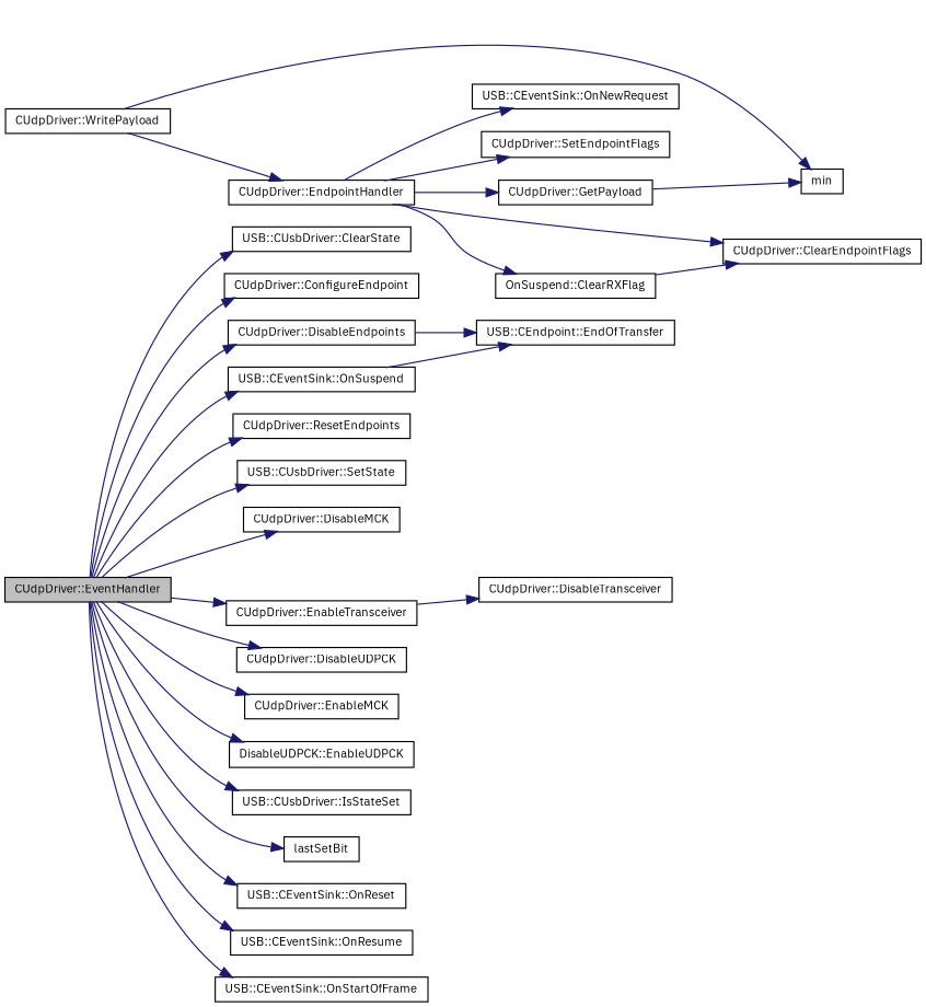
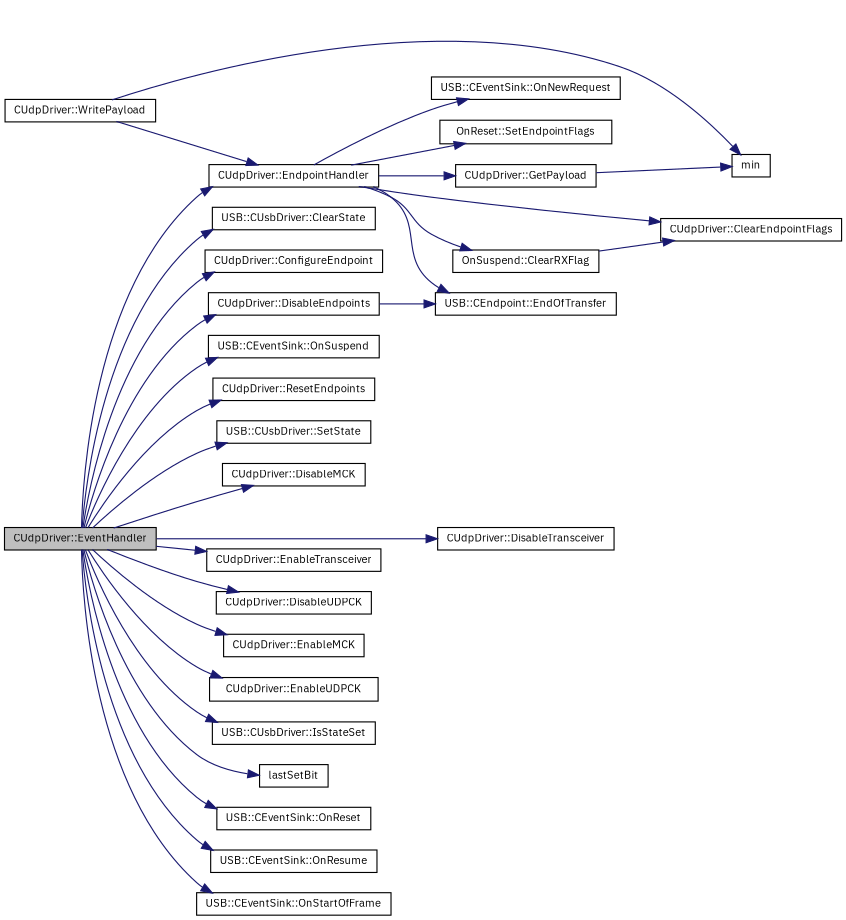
  digraph {
    fontname="IBM Plex Sans"
    rankdir=LR
    node [color=black fontname="IBM Plex Sans" fontsize=10 shape=record]
    edge [color=midnightblue fontname="IBM Plex Sans" fontsize=10 labelfontname=FreeSans labelfontsize=10 style=solid]
    n1 [fillcolor=grey75 fontcolor=black height=0.2 label="CUdpDriver::EventHandler" style=filled width=0.4]
    n2 [height=0.2 label="USB::CUsbDriver::ClearState" width=0.4]
    n3 [height=0.2 label="CUdpDriver::ConfigureEndpoint" width=0.4]
    n4 [height=0.2 label="CUdpDriver::DisableEndpoints" width=0.4]
    n5 [height=0.2 label="CUdpDriver::DisableMCK" width=0.4]
    n6 [height=0.2 label="CUdpDriver::DisableTransceiver" width=0.4]
    n7 [height=0.2 label="CUdpDriver::DisableUDPCK" width=0.4]
    n8 [height=0.2 label="CUdpDriver::EnableMCK" width=0.4]
    n9 [height=0.2 label="CUdpDriver::EnableTransceiver" width=0.4]
-   n10 [height=0.2 label="DisableUDPCK::EnableUDPCK" width=0.4]
+   n10 [height=0.2 label="CUdpDriver::EnableUDPCK" width=0.4]
    n11 [height=0.2 label="CUdpDriver::EndpointHandler" width=0.4]
    n12 [height=0.2 label="USB::CUsbDriver::IsStateSet" width=0.4]
    n13 [height=0.2 label=lastSetBit width=0.4]
    n14 [height=0.2 label="USB::CEventSink::OnReset" width=0.4]
    n15 [height=0.2 label="USB::CEventSink::OnResume" width=0.4]
    n16 [height=0.2 label="USB::CEventSink::OnStartOfFrame" width=0.4]
    n17 [height=0.2 label="USB::CEventSink::OnSuspend" width=0.4]
    n18 [height=0.2 label="CUdpDriver::ResetEndpoints" width=0.4]
    n19 [height=0.2 label="USB::CUsbDriver::SetState" width=0.4]
    n20 [height=0.2 label="USB::CEndpoint::EndOfTransfer" width=0.4]
    n21 [height=0.2 label="CUdpDriver::ClearEndpointFlags" width=0.4]
    n22 [height=0.2 label="OnSuspend::ClearRXFlag" width=0.4]
    n23 [height=0.2 label="CUdpDriver::GetPayload" width=0.4]
    n24 [height=0.2 label="USB::CEventSink::OnNewRequest" width=0.4]
-   n25 [height=0.2 label="CUdpDriver::SetEndpointFlags" width=0.4]
+   n25 [height=0.2 label="OnReset::SetEndpointFlags" width=0.4]
    n26 [height=0.2 label=min width=0.4]
    n27 [height=0.2 label="CUdpDriver::WritePayload" width=0.4]
    n1 -> n2
    n1 -> n3
    n1 -> n4
    n1 -> n5
-   n9 -> n6
+   n1 -> n6
    n1 -> n7
    n1 -> n8
    n1 -> n9
    n1 -> n10
+   n1 -> n11
    n1 -> n12
    n1 -> n13
    n1 -> n14
    n1 -> n15
    n1 -> n16
    n1 -> n17
    n1 -> n18
    n1 -> n19
    n4 -> n20
-   n17 -> n20
+   n11 -> n20
    n11 -> n21
    n11 -> n22
    n11 -> n23
    n11 -> n24
    n11 -> n25
    n22 -> n21
    n23 -> n26
    n27 -> n11
    n27 -> n26
  }
